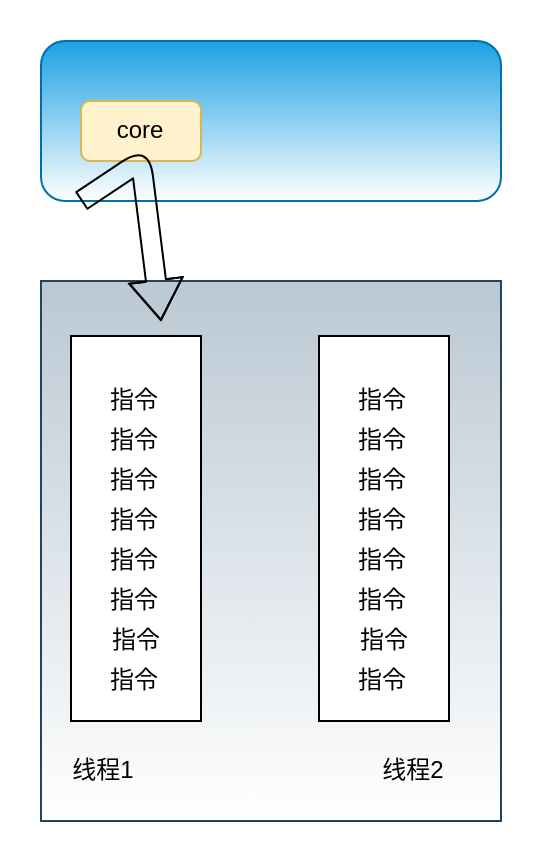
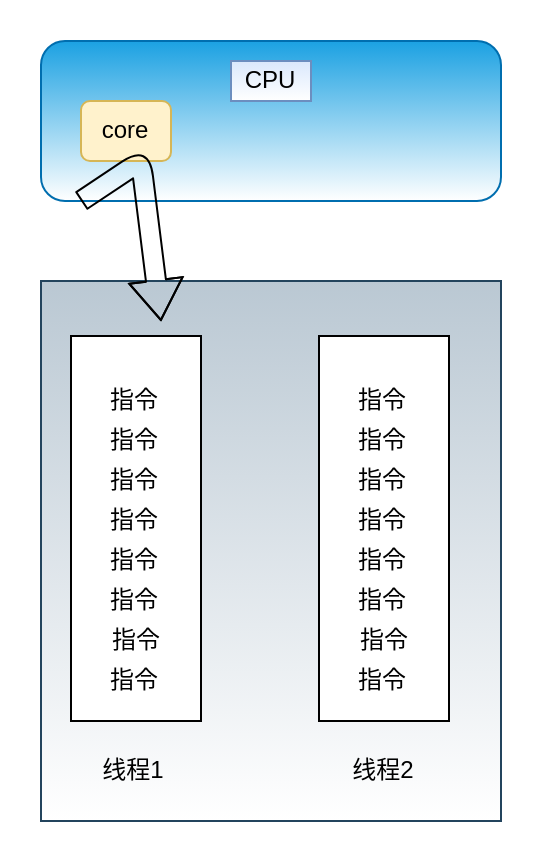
  <mxCell id="0" />
  <mxCell id="1" parent="0" />
  <mxCell id="2" value="" style="rounded=1;whiteSpace=wrap;html=1;fillColor=#1ba1e2;strokeColor=#006EAF;fontColor=#ffffff;gradientColor=#ffffff;" vertex="1" parent="1"><mxGeometry x="20" y="20" width="230" height="80" as="geometry" /></mxCell>
- <mxCell id="3" value="core" style="rounded=1;whiteSpace=wrap;html=1;fillColor=#fff2cc;strokeColor=#d6b656;" vertex="1" parent="1"><mxGeometry x="40" y="50" width="60" height="30" as="geometry" /></mxCell>
+ <mxCell id="3" value="core" style="rounded=1;whiteSpace=wrap;html=1;fillColor=#fff2cc;strokeColor=#d6b656;" vertex="1" parent="1"><mxGeometry x="40" y="50" width="45" height="30" as="geometry" /></mxCell>
+ <mxCell id="4" value="CPU" style="text;html=1;strokeColor=#6c8ebf;fillColor=#dae8fc;align=center;verticalAlign=middle;whiteSpace=wrap;rounded=0;gradientColor=#ffffff;" vertex="1" parent="1"><mxGeometry x="115" y="30" width="40" height="20" as="geometry" /></mxCell>
  <mxCell id="5" value="" style="rounded=0;whiteSpace=wrap;html=1;sketch=0;fillColor=#bac8d3;strokeColor=#23445d;gradientColor=#ffffff;" vertex="1" parent="1"><mxGeometry x="20" y="140" width="230" height="270" as="geometry" /></mxCell>
  <mxCell id="6" value="" style="rounded=0;whiteSpace=wrap;html=1;sketch=0;gradientColor=#ffffff;" vertex="1" parent="1"><mxGeometry x="35" y="167.5" width="65" height="192.5" as="geometry" /></mxCell>
  <mxCell id="7" value="指令" style="text;html=1;strokeColor=none;fillColor=none;align=center;verticalAlign=middle;whiteSpace=wrap;rounded=0;sketch=0;" vertex="1" parent="1"><mxGeometry x="47.25" y="190" width="40" height="20" as="geometry" /></mxCell>
  <mxCell id="8" value="指令" style="text;html=1;strokeColor=none;fillColor=none;align=center;verticalAlign=middle;whiteSpace=wrap;rounded=0;sketch=0;" vertex="1" parent="1"><mxGeometry x="47.25" y="210" width="40" height="20" as="geometry" /></mxCell>
  <mxCell id="9" value="指令" style="text;html=1;strokeColor=none;fillColor=none;align=center;verticalAlign=middle;whiteSpace=wrap;rounded=0;sketch=0;" vertex="1" parent="1"><mxGeometry x="47.25" y="230" width="40" height="20" as="geometry" /></mxCell>
  <mxCell id="10" value="指令" style="text;html=1;strokeColor=none;fillColor=none;align=center;verticalAlign=middle;whiteSpace=wrap;rounded=0;sketch=0;" vertex="1" parent="1"><mxGeometry x="47.25" y="250" width="40" height="20" as="geometry" /></mxCell>
  <mxCell id="11" value="指令" style="text;html=1;strokeColor=none;fillColor=none;align=center;verticalAlign=middle;whiteSpace=wrap;rounded=0;sketch=0;" vertex="1" parent="1"><mxGeometry x="47.25" y="270" width="40" height="20" as="geometry" /></mxCell>
  <mxCell id="12" value="指令" style="text;html=1;strokeColor=none;fillColor=none;align=center;verticalAlign=middle;whiteSpace=wrap;rounded=0;sketch=0;" vertex="1" parent="1"><mxGeometry x="47.25" y="290" width="40" height="20" as="geometry" /></mxCell>
  <mxCell id="13" value="指令" style="text;html=1;strokeColor=none;fillColor=none;align=center;verticalAlign=middle;whiteSpace=wrap;rounded=0;sketch=0;" vertex="1" parent="1"><mxGeometry x="47.75" y="310" width="40" height="20" as="geometry" /></mxCell>
  <mxCell id="14" value="指令" style="text;html=1;strokeColor=none;fillColor=none;align=center;verticalAlign=middle;whiteSpace=wrap;rounded=0;sketch=0;" vertex="1" parent="1"><mxGeometry x="47.25" y="330" width="40" height="20" as="geometry" /></mxCell>
- <mxCell id="15" value="线程1" style="text;html=1;strokeColor=none;fillColor=none;align=center;verticalAlign=middle;whiteSpace=wrap;rounded=0;sketch=0;" vertex="1" parent="1"><mxGeometry x="25" y="370" width="52.75" height="30" as="geometry" /></mxCell>
+ <mxCell id="15" value="线程1" style="text;html=1;strokeColor=none;fillColor=none;align=center;verticalAlign=middle;whiteSpace=wrap;rounded=0;sketch=0;" vertex="1" parent="1"><mxGeometry x="40" y="370" width="52.75" height="30" as="geometry" /></mxCell>
  <mxCell id="16" value="" style="rounded=0;whiteSpace=wrap;html=1;sketch=0;gradientColor=#ffffff;" vertex="1" parent="1"><mxGeometry x="159" y="167.5" width="65" height="192.5" as="geometry" /></mxCell>
  <mxCell id="17" value="指令" style="text;html=1;strokeColor=none;fillColor=none;align=center;verticalAlign=middle;whiteSpace=wrap;rounded=0;sketch=0;" vertex="1" parent="1"><mxGeometry x="171.25" y="190" width="40" height="20" as="geometry" /></mxCell>
  <mxCell id="18" value="指令" style="text;html=1;strokeColor=none;fillColor=none;align=center;verticalAlign=middle;whiteSpace=wrap;rounded=0;sketch=0;" vertex="1" parent="1"><mxGeometry x="171.25" y="210" width="40" height="20" as="geometry" /></mxCell>
  <mxCell id="19" value="指令" style="text;html=1;strokeColor=none;fillColor=none;align=center;verticalAlign=middle;whiteSpace=wrap;rounded=0;sketch=0;" vertex="1" parent="1"><mxGeometry x="171.25" y="230" width="40" height="20" as="geometry" /></mxCell>
  <mxCell id="20" value="指令" style="text;html=1;strokeColor=none;fillColor=none;align=center;verticalAlign=middle;whiteSpace=wrap;rounded=0;sketch=0;" vertex="1" parent="1"><mxGeometry x="171.25" y="250" width="40" height="20" as="geometry" /></mxCell>
  <mxCell id="21" value="指令" style="text;html=1;strokeColor=none;fillColor=none;align=center;verticalAlign=middle;whiteSpace=wrap;rounded=0;sketch=0;" vertex="1" parent="1"><mxGeometry x="171.25" y="270" width="40" height="20" as="geometry" /></mxCell>
  <mxCell id="22" value="指令" style="text;html=1;strokeColor=none;fillColor=none;align=center;verticalAlign=middle;whiteSpace=wrap;rounded=0;sketch=0;" vertex="1" parent="1"><mxGeometry x="171.25" y="290" width="40" height="20" as="geometry" /></mxCell>
  <mxCell id="23" value="指令" style="text;html=1;strokeColor=none;fillColor=none;align=center;verticalAlign=middle;whiteSpace=wrap;rounded=0;sketch=0;" vertex="1" parent="1"><mxGeometry x="171.75" y="310" width="40" height="20" as="geometry" /></mxCell>
  <mxCell id="24" value="指令" style="text;html=1;strokeColor=none;fillColor=none;align=center;verticalAlign=middle;whiteSpace=wrap;rounded=0;sketch=0;" vertex="1" parent="1"><mxGeometry x="171.25" y="330" width="40" height="20" as="geometry" /></mxCell>
- <mxCell id="25" value="线程2" style="text;html=1;strokeColor=none;fillColor=none;align=center;verticalAlign=middle;whiteSpace=wrap;rounded=0;sketch=0;" vertex="1" parent="1"><mxGeometry x="180.37" y="370" width="52.75" height="30" as="geometry" /></mxCell>
+ <mxCell id="25" value="线程2" style="text;html=1;strokeColor=none;fillColor=none;align=center;verticalAlign=middle;whiteSpace=wrap;rounded=0;sketch=0;" vertex="1" parent="1"><mxGeometry x="165.37" y="370" width="52.75" height="30" as="geometry" /></mxCell>
  <mxCell id="26" value="" style="shape=flexArrow;endArrow=classic;html=1;endWidth=15.862;endSize=6.31;" edge="1" parent="1"><mxGeometry width="50" height="50" relative="1" as="geometry"><mxPoint x="40" y="100" as="sourcePoint" /><mxPoint x="80" y="160" as="targetPoint" /><Array as="points"><mxPoint x="70" y="80" /></Array></mxGeometry></mxCell>
